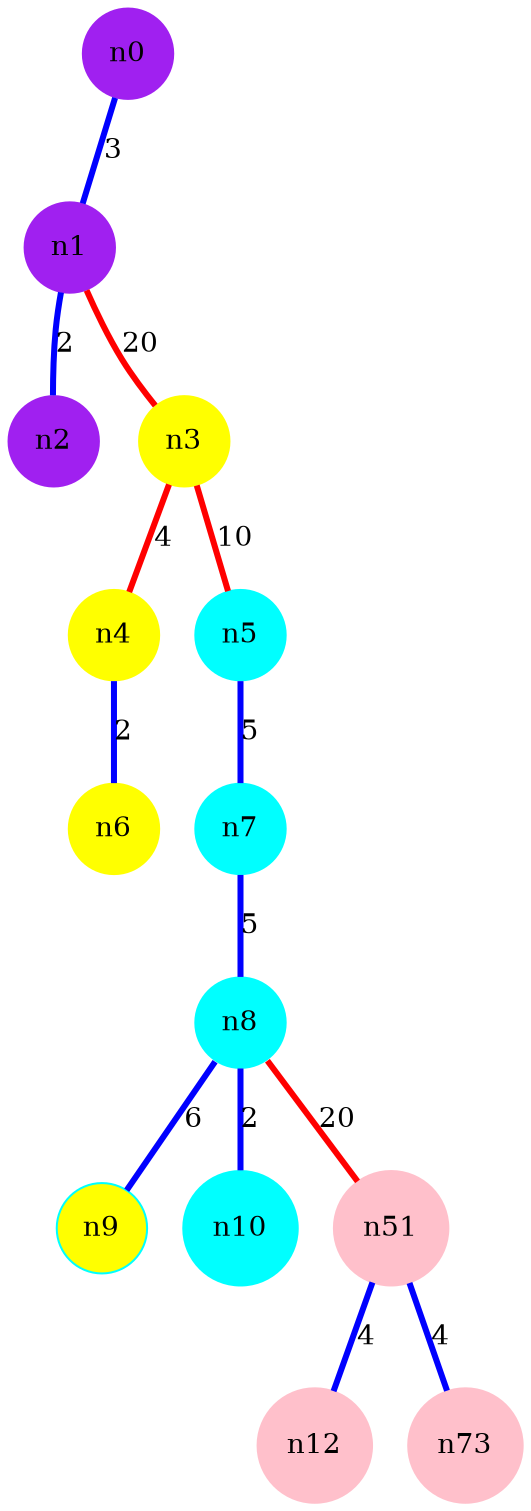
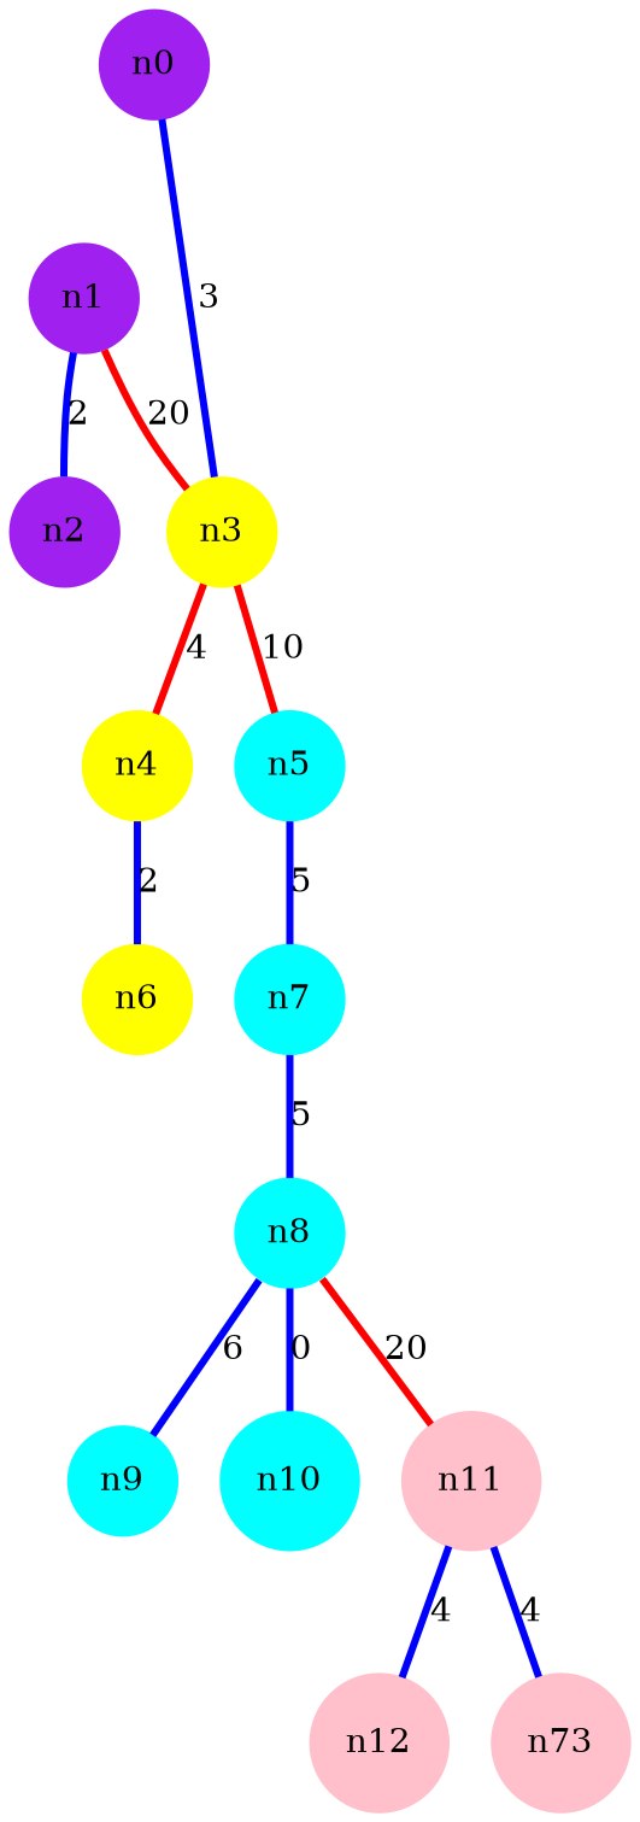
  digraph {
    compound=true
    node [color=cyan shape=circle style=filled]
    edge [arrowhead=none arrowtail=none color=blue dir=both penwidth=3]
    n0 [color=purple]
    n1 [color=purple]
    n2 [color=purple]
    n3 [color=yellow]
    n4 [color=yellow]
    n5
    n6 [color=yellow]
    n7
    n8
-   n9 [fillcolor=yellow]
+   n9
    n10
-   n11 [color=pink label=n51]
+   n11 [color=pink]
    n12 [color=pink]
    n13 [color=pink label=n73]
-   n0 -> n1 [label=3]
+   n0 -> n3 [label=3]
    n1 -> n2 [label=2]
    n1 -> n3 [color=red label=20]
    n3 -> n4 [color=red label=4]
    n3 -> n5 [color=red label=10]
    n4 -> n6 [label=2]
    n5 -> n7 [label=5]
    n7 -> n8 [label=5]
    n8 -> n9 [label=6]
-   n8 -> n10 [label=2]
+   n8 -> n10 [label=0]
    n8 -> n11 [color=red label=20]
    n11 -> n12 [label=4]
    n11 -> n13 [label=4]
  }
